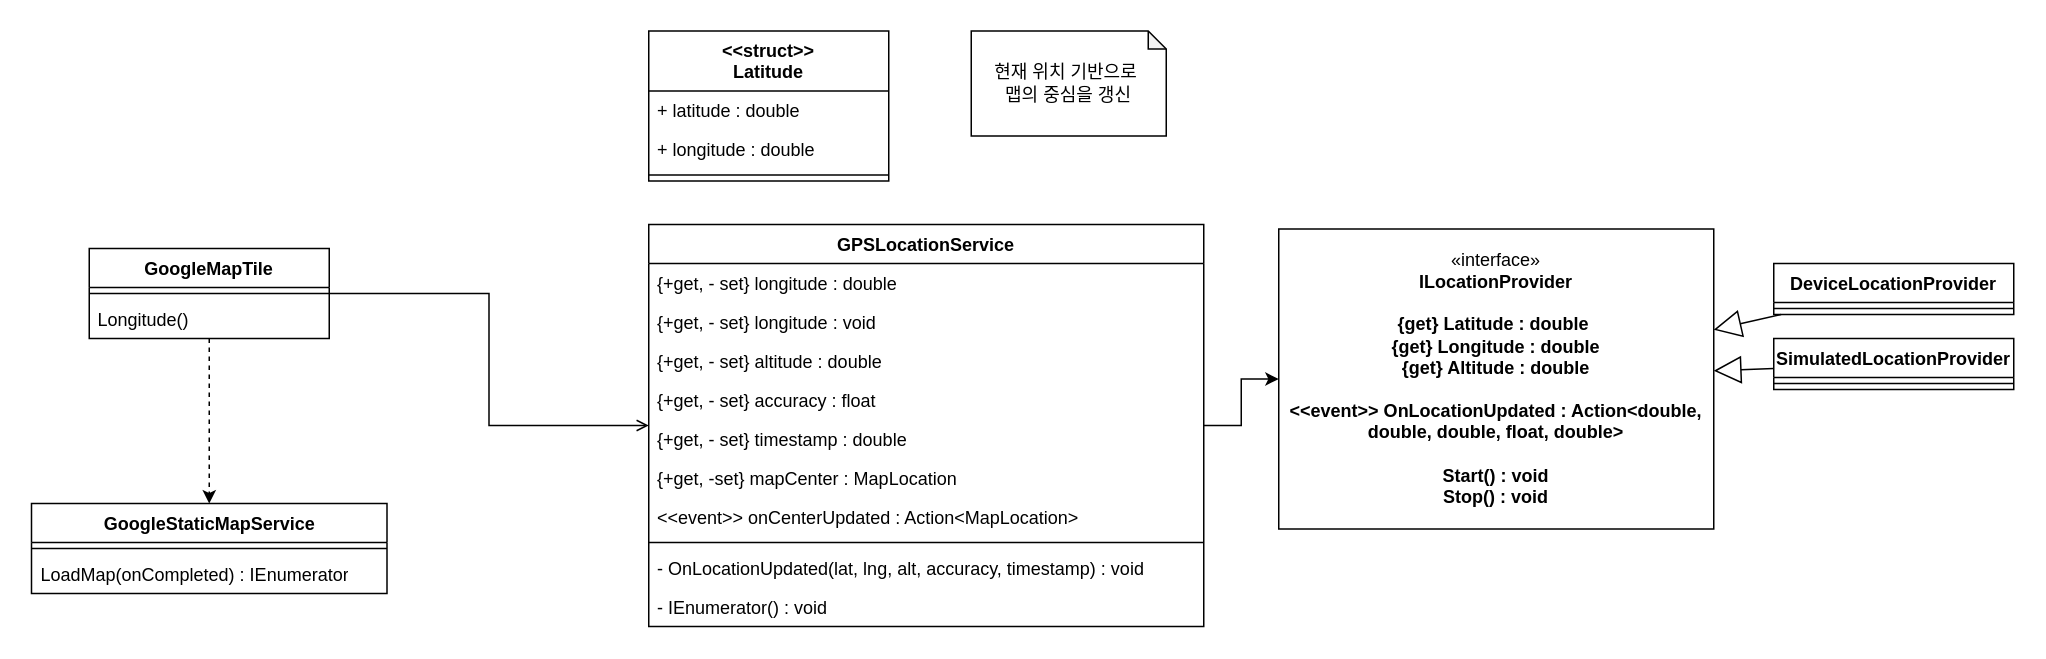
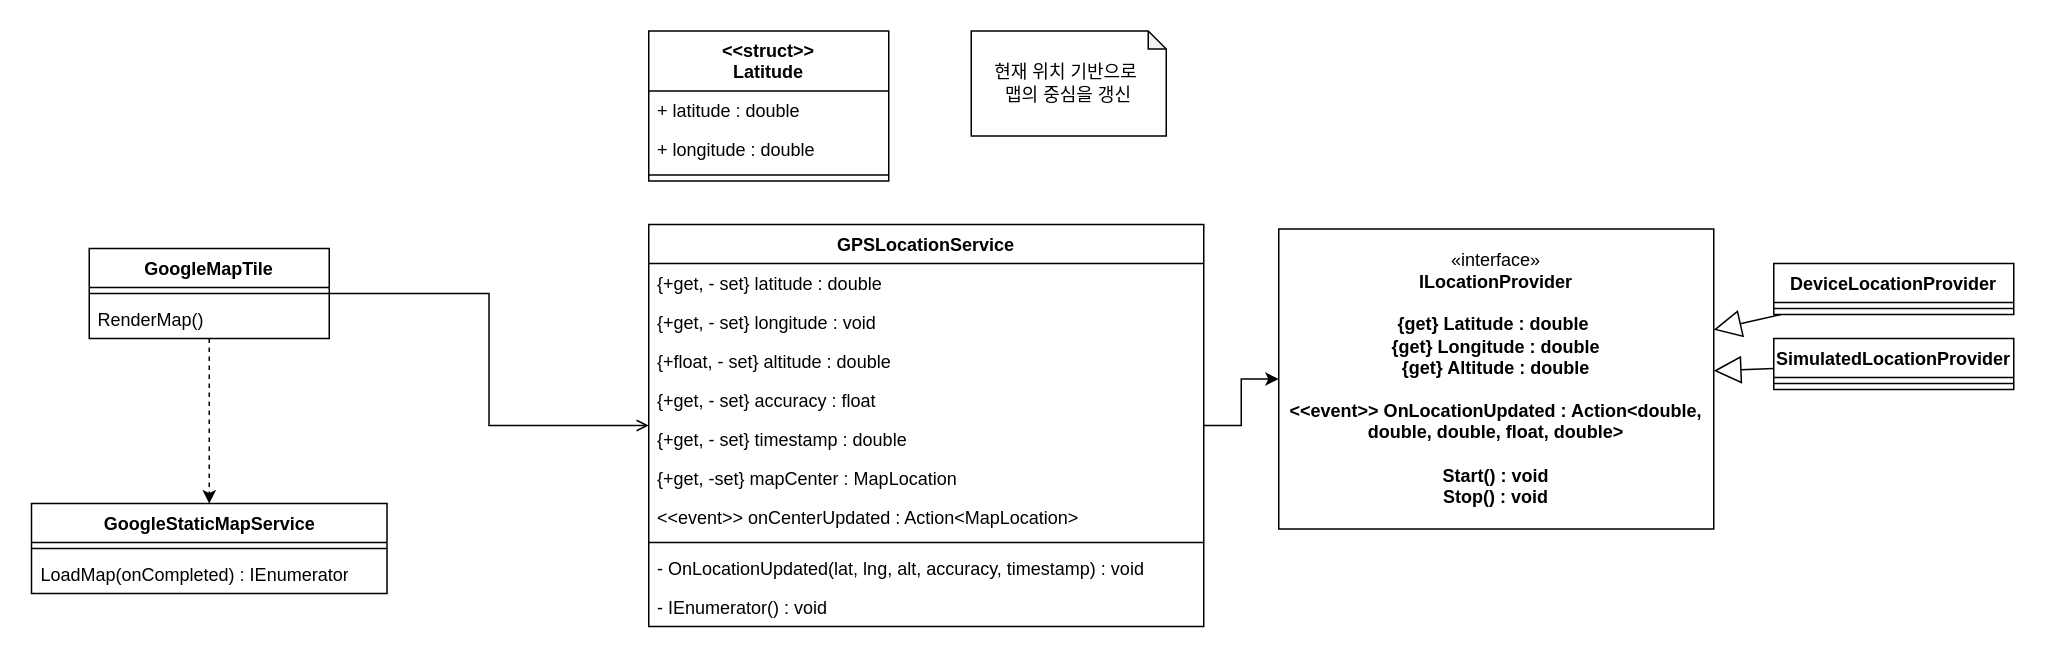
  <mxCell id="0" />
  <mxCell id="1" parent="0" />
  <mxCell id="2" value="DeviceLocationProvider" style="swimlane;fontStyle=1;align=center;verticalAlign=top;childLayout=stackLayout;horizontal=1;startSize=26;horizontalStack=0;resizeParent=1;resizeParentMax=0;resizeLast=0;collapsible=1;marginBottom=0;whiteSpace=wrap;html=1;" parent="1" vertex="1"><mxGeometry x="1182" y="175" width="160" height="34" as="geometry" /></mxCell>
  <mxCell id="3" value="" style="line;strokeWidth=1;fillColor=none;align=left;verticalAlign=middle;spacingTop=-1;spacingLeft=3;spacingRight=3;rotatable=0;labelPosition=right;points=[];portConstraint=eastwest;strokeColor=inherit;" parent="2" vertex="1"><mxGeometry y="26" width="160" height="8" as="geometry" /></mxCell>
  <mxCell id="4" value="SimulatedLocationProvider" style="swimlane;fontStyle=1;align=center;verticalAlign=top;childLayout=stackLayout;horizontal=1;startSize=26;horizontalStack=0;resizeParent=1;resizeParentMax=0;resizeLast=0;collapsible=1;marginBottom=0;whiteSpace=wrap;html=1;" parent="1" vertex="1"><mxGeometry x="1182" y="225" width="160" height="34" as="geometry" /></mxCell>
  <mxCell id="5" value="" style="line;strokeWidth=1;fillColor=none;align=left;verticalAlign=middle;spacingTop=-1;spacingLeft=3;spacingRight=3;rotatable=0;labelPosition=right;points=[];portConstraint=eastwest;strokeColor=inherit;" parent="4" vertex="1"><mxGeometry y="26" width="160" height="8" as="geometry" /></mxCell>
  <mxCell id="6" value="«interface»&lt;br&gt;&lt;b&gt;ILocationProvider&lt;/b&gt;&lt;div&gt;&lt;b&gt;&lt;br&gt;&lt;/b&gt;&lt;/div&gt;&lt;div&gt;&lt;b&gt;{get} Latitude : double&amp;nbsp;&lt;/b&gt;&lt;/div&gt;&lt;div&gt;&lt;b&gt;{get} Longitude : double&lt;/b&gt;&lt;/div&gt;&lt;div&gt;&lt;b&gt;{get} Altitude : double&lt;/b&gt;&lt;/div&gt;&lt;div&gt;&lt;b&gt;&lt;br&gt;&lt;/b&gt;&lt;/div&gt;&lt;div&gt;&lt;b&gt;&amp;lt;&amp;lt;event&amp;gt;&amp;gt; OnLocationUpdated : Action&amp;lt;double, double, double, float, double&amp;gt;&lt;/b&gt;&lt;/div&gt;&lt;div&gt;&lt;b&gt;&lt;br&gt;&lt;/b&gt;&lt;/div&gt;&lt;div&gt;&lt;b&gt;Start() : void&lt;/b&gt;&lt;/div&gt;&lt;div&gt;&lt;b&gt;Stop() : void&lt;/b&gt;&lt;/div&gt;" style="html=1;whiteSpace=wrap;" parent="1" vertex="1"><mxGeometry x="852" y="152" width="290" height="200" as="geometry" /></mxCell>
  <mxCell id="7" value="" style="endArrow=block;endSize=16;endFill=0;html=1;rounded=0;" parent="1" source="2" target="6" edge="1"><mxGeometry width="160" relative="1" as="geometry"><mxPoint x="1172" y="375" as="sourcePoint" /><mxPoint x="1332" y="375" as="targetPoint" /></mxGeometry></mxCell>
  <mxCell id="8" value="" style="endArrow=block;endSize=16;endFill=0;html=1;rounded=0;" parent="1" source="4" target="6" edge="1"><mxGeometry width="160" relative="1" as="geometry"><mxPoint x="1329" y="188" as="sourcePoint" /><mxPoint x="1242" y="185" as="targetPoint" /></mxGeometry></mxCell>
  <mxCell id="9" style="edgeStyle=orthogonalEdgeStyle;rounded=0;orthogonalLoop=1;jettySize=auto;html=1;" parent="1" source="10" target="6" edge="1"><mxGeometry relative="1" as="geometry" /></mxCell>
  <mxCell id="10" value="GPSLocationService" style="swimlane;fontStyle=1;align=center;verticalAlign=top;childLayout=stackLayout;horizontal=1;startSize=26;horizontalStack=0;resizeParent=1;resizeParentMax=0;resizeLast=0;collapsible=1;marginBottom=0;whiteSpace=wrap;html=1;" parent="1" vertex="1"><mxGeometry x="432" y="149" width="370" height="268" as="geometry" /></mxCell>
- <mxCell id="11" value="{+get, - set} longitude : double" style="text;strokeColor=none;fillColor=none;align=left;verticalAlign=top;spacingLeft=4;spacingRight=4;overflow=hidden;rotatable=0;points=[[0,0.5],[1,0.5]];portConstraint=eastwest;whiteSpace=wrap;html=1;" parent="10" vertex="1"><mxGeometry y="26" width="370" height="26" as="geometry" /></mxCell>
+ <mxCell id="11" value="{+get, - set} latitude : double" style="text;strokeColor=none;fillColor=none;align=left;verticalAlign=top;spacingLeft=4;spacingRight=4;overflow=hidden;rotatable=0;points=[[0,0.5],[1,0.5]];portConstraint=eastwest;whiteSpace=wrap;html=1;" parent="10" vertex="1"><mxGeometry y="26" width="370" height="26" as="geometry" /></mxCell>
  <mxCell id="12" value="{+get, - set} longitude : void" style="text;strokeColor=none;fillColor=none;align=left;verticalAlign=top;spacingLeft=4;spacingRight=4;overflow=hidden;rotatable=0;points=[[0,0.5],[1,0.5]];portConstraint=eastwest;whiteSpace=wrap;html=1;" parent="10" vertex="1"><mxGeometry y="52" width="370" height="26" as="geometry" /></mxCell>
- <mxCell id="13" value="{+get, - set} altitude : double" style="text;strokeColor=none;fillColor=none;align=left;verticalAlign=top;spacingLeft=4;spacingRight=4;overflow=hidden;rotatable=0;points=[[0,0.5],[1,0.5]];portConstraint=eastwest;whiteSpace=wrap;html=1;" parent="10" vertex="1"><mxGeometry y="78" width="370" height="26" as="geometry" /></mxCell>
+ <mxCell id="13" value="{+float, - set} altitude : double" style="text;strokeColor=none;fillColor=none;align=left;verticalAlign=top;spacingLeft=4;spacingRight=4;overflow=hidden;rotatable=0;points=[[0,0.5],[1,0.5]];portConstraint=eastwest;whiteSpace=wrap;html=1;" parent="10" vertex="1"><mxGeometry y="78" width="370" height="26" as="geometry" /></mxCell>
  <mxCell id="14" value="{+get, - set} accuracy : float" style="text;strokeColor=none;fillColor=none;align=left;verticalAlign=top;spacingLeft=4;spacingRight=4;overflow=hidden;rotatable=0;points=[[0,0.5],[1,0.5]];portConstraint=eastwest;whiteSpace=wrap;html=1;" parent="10" vertex="1"><mxGeometry y="104" width="370" height="26" as="geometry" /></mxCell>
  <mxCell id="15" value="{+get, - set} timestamp : double" style="text;strokeColor=none;fillColor=none;align=left;verticalAlign=top;spacingLeft=4;spacingRight=4;overflow=hidden;rotatable=0;points=[[0,0.5],[1,0.5]];portConstraint=eastwest;whiteSpace=wrap;html=1;" parent="10" vertex="1"><mxGeometry y="130" width="370" height="26" as="geometry" /></mxCell>
  <mxCell id="16" value="{+get, -set} mapCenter : MapLocation" style="text;strokeColor=none;fillColor=none;align=left;verticalAlign=top;spacingLeft=4;spacingRight=4;overflow=hidden;rotatable=0;points=[[0,0.5],[1,0.5]];portConstraint=eastwest;whiteSpace=wrap;html=1;" parent="10" vertex="1"><mxGeometry y="156" width="370" height="26" as="geometry" /></mxCell>
  <mxCell id="17" value="&amp;lt;&amp;lt;event&amp;gt;&amp;gt; onCenterUpdated : Action&amp;lt;MapLocation&amp;gt;" style="text;strokeColor=none;fillColor=none;align=left;verticalAlign=top;spacingLeft=4;spacingRight=4;overflow=hidden;rotatable=0;points=[[0,0.5],[1,0.5]];portConstraint=eastwest;whiteSpace=wrap;html=1;" parent="10" vertex="1"><mxGeometry y="182" width="370" height="26" as="geometry" /></mxCell>
  <mxCell id="18" value="" style="line;strokeWidth=1;fillColor=none;align=left;verticalAlign=middle;spacingTop=-1;spacingLeft=3;spacingRight=3;rotatable=0;labelPosition=right;points=[];portConstraint=eastwest;strokeColor=inherit;" parent="10" vertex="1"><mxGeometry y="208" width="370" height="8" as="geometry" /></mxCell>
  <mxCell id="19" value="- OnLocationUpdated(lat, lng, alt, accuracy, timestamp) : void" style="text;strokeColor=none;fillColor=none;align=left;verticalAlign=top;spacingLeft=4;spacingRight=4;overflow=hidden;rotatable=0;points=[[0,0.5],[1,0.5]];portConstraint=eastwest;whiteSpace=wrap;html=1;" parent="10" vertex="1"><mxGeometry y="216" width="370" height="26" as="geometry" /></mxCell>
  <mxCell id="20" value="- IEnumerator() : void" style="text;strokeColor=none;fillColor=none;align=left;verticalAlign=top;spacingLeft=4;spacingRight=4;overflow=hidden;rotatable=0;points=[[0,0.5],[1,0.5]];portConstraint=eastwest;whiteSpace=wrap;html=1;" parent="10" vertex="1"><mxGeometry y="242" width="370" height="26" as="geometry" /></mxCell>
  <mxCell id="21" value="현재 위치 기반으로&amp;nbsp;&lt;div&gt;맵의 중심을 갱신&lt;/div&gt;" style="shape=note;whiteSpace=wrap;html=1;backgroundOutline=1;darkOpacity=0.05;size=12;" parent="1" vertex="1"><mxGeometry x="647" y="20" width="130" height="70" as="geometry" /></mxCell>
  <mxCell id="22" value="&lt;div&gt;&amp;lt;&amp;lt;struct&amp;gt;&amp;gt;&lt;/div&gt;Latitude" style="swimlane;fontStyle=1;align=center;verticalAlign=top;childLayout=stackLayout;horizontal=1;startSize=40;horizontalStack=0;resizeParent=1;resizeParentMax=0;resizeLast=0;collapsible=1;marginBottom=0;whiteSpace=wrap;html=1;" parent="1" vertex="1"><mxGeometry x="432" y="20" width="160" height="100" as="geometry" /></mxCell>
  <mxCell id="23" value="+ latitude : double" style="text;strokeColor=none;fillColor=none;align=left;verticalAlign=top;spacingLeft=4;spacingRight=4;overflow=hidden;rotatable=0;points=[[0,0.5],[1,0.5]];portConstraint=eastwest;whiteSpace=wrap;html=1;" parent="22" vertex="1"><mxGeometry y="40" width="160" height="26" as="geometry" /></mxCell>
  <mxCell id="24" value="+ longitude : double" style="text;strokeColor=none;fillColor=none;align=left;verticalAlign=top;spacingLeft=4;spacingRight=4;overflow=hidden;rotatable=0;points=[[0,0.5],[1,0.5]];portConstraint=eastwest;whiteSpace=wrap;html=1;" parent="22" vertex="1"><mxGeometry y="66" width="160" height="26" as="geometry" /></mxCell>
  <mxCell id="25" value="" style="line;strokeWidth=1;fillColor=none;align=left;verticalAlign=middle;spacingTop=-1;spacingLeft=3;spacingRight=3;rotatable=0;labelPosition=right;points=[];portConstraint=eastwest;strokeColor=inherit;" parent="22" vertex="1"><mxGeometry y="92" width="160" height="8" as="geometry" /></mxCell>
  <mxCell id="26" style="edgeStyle=orthogonalEdgeStyle;rounded=0;orthogonalLoop=1;jettySize=auto;html=1;endArrow=open;" edge="1" parent="1" source="28" target="10"><mxGeometry relative="1" as="geometry" /></mxCell>
  <mxCell id="27" style="edgeStyle=orthogonalEdgeStyle;rounded=0;orthogonalLoop=1;jettySize=auto;html=1;entryX=0.5;entryY=0;entryDx=0;entryDy=0;dashed=1;" edge="1" parent="1" source="28" target="31"><mxGeometry relative="1" as="geometry" /></mxCell>
  <mxCell id="28" value="GoogleMapTile" style="swimlane;fontStyle=1;align=center;verticalAlign=top;childLayout=stackLayout;horizontal=1;startSize=26;horizontalStack=0;resizeParent=1;resizeParentMax=0;resizeLast=0;collapsible=1;marginBottom=0;whiteSpace=wrap;html=1;" vertex="1" parent="1"><mxGeometry x="59" y="165" width="160" height="60" as="geometry" /></mxCell>
  <mxCell id="29" value="" style="line;strokeWidth=1;fillColor=none;align=left;verticalAlign=middle;spacingTop=-1;spacingLeft=3;spacingRight=3;rotatable=0;labelPosition=right;points=[];portConstraint=eastwest;strokeColor=inherit;" vertex="1" parent="28"><mxGeometry y="26" width="160" height="8" as="geometry" /></mxCell>
- <mxCell id="30" value="Longitude()" style="text;strokeColor=none;fillColor=none;align=left;verticalAlign=top;spacingLeft=4;spacingRight=4;overflow=hidden;rotatable=0;points=[[0,0.5],[1,0.5]];portConstraint=eastwest;whiteSpace=wrap;html=1;" vertex="1" parent="28"><mxGeometry y="34" width="160" height="26" as="geometry" /></mxCell>
+ <mxCell id="30" value="RenderMap()" style="text;strokeColor=none;fillColor=none;align=left;verticalAlign=top;spacingLeft=4;spacingRight=4;overflow=hidden;rotatable=0;points=[[0,0.5],[1,0.5]];portConstraint=eastwest;whiteSpace=wrap;html=1;" vertex="1" parent="28"><mxGeometry y="34" width="160" height="26" as="geometry" /></mxCell>
  <mxCell id="31" value="GoogleStaticMapService" style="swimlane;fontStyle=1;align=center;verticalAlign=top;childLayout=stackLayout;horizontal=1;startSize=26;horizontalStack=0;resizeParent=1;resizeParentMax=0;resizeLast=0;collapsible=1;marginBottom=0;whiteSpace=wrap;html=1;" vertex="1" parent="1"><mxGeometry x="20.5" y="335" width="237" height="60" as="geometry" /></mxCell>
  <mxCell id="32" value="" style="line;strokeWidth=1;fillColor=none;align=left;verticalAlign=middle;spacingTop=-1;spacingLeft=3;spacingRight=3;rotatable=0;labelPosition=right;points=[];portConstraint=eastwest;strokeColor=inherit;" vertex="1" parent="31"><mxGeometry y="26" width="237" height="8" as="geometry" /></mxCell>
  <mxCell id="33" value="LoadMap(onCompleted) : IEnumerator" style="text;strokeColor=none;fillColor=none;align=left;verticalAlign=top;spacingLeft=4;spacingRight=4;overflow=hidden;rotatable=0;points=[[0,0.5],[1,0.5]];portConstraint=eastwest;whiteSpace=wrap;html=1;" vertex="1" parent="31"><mxGeometry y="34" width="237" height="26" as="geometry" /></mxCell>
